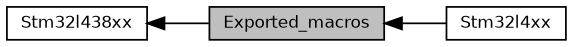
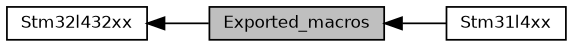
  digraph {
    rankdir=LR
    node [color=black fillcolor=white fontname=Helvetica fontsize=10 shape=box style=filled]
    edge [dir=back fontname=Helvetica fontsize=10 labelfontname=Helvetica labelfontsize=10 shape=plaintext style=solid]
    n1 [fillcolor=grey75 fontcolor=black height=0.2 label=Exported_macros width=0.4]
-   n2 [height=0.2 label=Stm32l4xx width=0.4]
-   n3 [height=0.2 label=Stm32l438xx width=0.4]
+   n2 [height=0.2 label=Stm31l4xx width=0.4]
+   n3 [height=0.2 label=Stm32l432xx width=0.4]
    n1 -> n2
    n3 -> n1
  }
